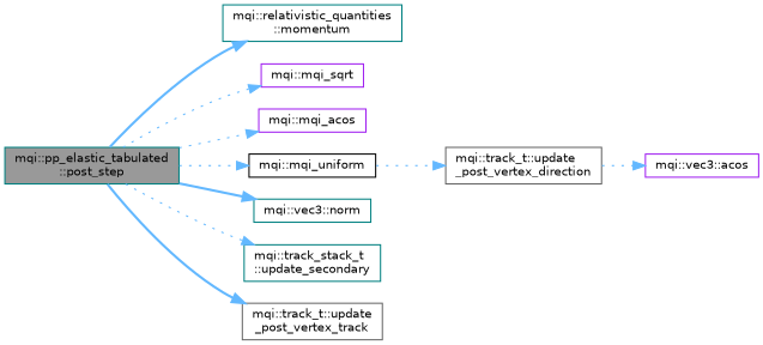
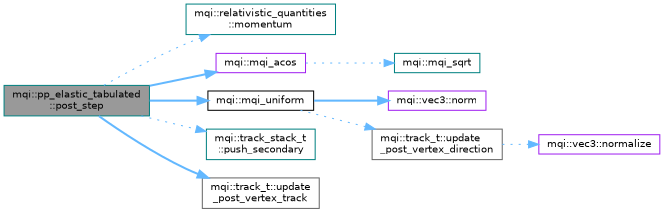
  digraph {
    rankdir=LR
    node [color=teal fillcolor=white fontname=Helvetica fontsize=10 shape=box style=filled]
    edge [color=steelblue1 fontname=Helvetica fontsize=10 labelfontname=Helvetica labelfontsize=10 style=dotted]
    n1 [fillcolor=grey60 fontcolor=black height=0.2 label="mqi::pp_elastic_tabulated\l::post_step" width=0.4]
    n2 [height=0.2 label="mqi::relativistic_quantities\l::momentum" width=0.4]
-   n3 [color=purple height=0.2 label="mqi::mqi_sqrt" width=0.4]
+   n3 [height=0.2 label="mqi::mqi_sqrt" width=0.4]
    n4 [color=purple height=0.2 label="mqi::mqi_acos" width=0.4]
    n5 [color=black height=0.2 label="mqi::mqi_uniform" width=0.4]
-   n6 [height=0.2 label="mqi::vec3::norm" width=0.4]
-   n7 [height=0.2 label="mqi::track_stack_t\l::update_secondary" width=0.4]
+   n6 [color=purple height=0.2 label="mqi::vec3::norm" width=0.4]
+   n7 [height=0.2 label="mqi::track_stack_t\l::push_secondary" width=0.4]
    n8 [color=gray40 height=0.2 label="mqi::track_t::update\l_post_vertex_track" width=0.4]
    n9 [color=gray40 height=0.2 label="mqi::track_t::update\l_post_vertex_direction" width=0.4]
-   n10 [color=purple height=0.2 label="mqi::vec3::acos" width=0.4]
-   n1 -> n2 [style=bold]
-   n1 -> n3
-   n1 -> n4
-   n1 -> n5
-   n1 -> n6 [style=bold]
+   n10 [color=purple height=0.2 label="mqi::vec3::normalize" width=0.4]
+   n1 -> n2
+   n4 -> n3
+   n1 -> n4 [style=bold]
+   n1 -> n5 [style=bold]
+   n5 -> n6 [style=bold]
    n1 -> n7
    n1 -> n8 [style=bold]
    n5 -> n9
    n9 -> n10
  }
